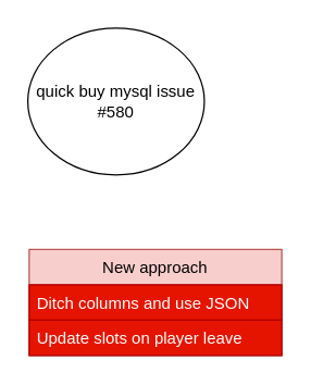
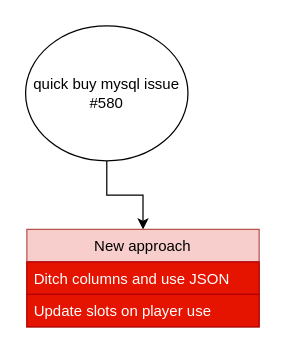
  <mxCell id="0" />
  <mxCell id="1" parent="0" />
+ <mxCell id="2" value="" style="edgeStyle=orthogonalEdgeStyle;rounded=0;orthogonalLoop=1;jettySize=auto;html=1;entryX=0.5;entryY=0;entryDx=0;entryDy=0;" edge="1" parent="1" source="3" target="4"><mxGeometry relative="1" as="geometry"><mxPoint x="110" y="216" as="targetPoint" /></mxGeometry></mxCell>
  <mxCell id="3" value="quick buy mysql issue&lt;br&gt;#580" style="ellipse;whiteSpace=wrap;html=1;" vertex="1" parent="1"><mxGeometry x="20" y="20" width="130" height="108" as="geometry" /></mxCell>
  <mxCell id="4" value="New approach" style="swimlane;fontStyle=0;childLayout=stackLayout;horizontal=1;startSize=26;horizontalStack=0;resizeParent=1;resizeParentMax=0;resizeLast=0;collapsible=1;marginBottom=0;fillColor=#f8cecc;strokeColor=#b85450;" vertex="1" parent="1"><mxGeometry x="21" y="183" width="186" height="78" as="geometry" /></mxCell>
  <mxCell id="5" value="Ditch columns and use JSON" style="text;strokeColor=#B20000;fillColor=#e51400;align=left;verticalAlign=top;spacingLeft=4;spacingRight=4;overflow=hidden;rotatable=0;points=[[0,0.5],[1,0.5]];portConstraint=eastwest;fontColor=#ffffff;" vertex="1" parent="4"><mxGeometry y="26" width="186" height="26" as="geometry" /></mxCell>
- <mxCell id="6" value="Update slots on player leave" style="text;strokeColor=#B20000;fillColor=#e51400;align=left;verticalAlign=top;spacingLeft=4;spacingRight=4;overflow=hidden;rotatable=0;points=[[0,0.5],[1,0.5]];portConstraint=eastwest;fontColor=#ffffff;" vertex="1" parent="4"><mxGeometry y="52" width="186" height="26" as="geometry" /></mxCell>
+ <mxCell id="6" value="Update slots on player use" style="text;strokeColor=#B20000;fillColor=#e51400;align=left;verticalAlign=top;spacingLeft=4;spacingRight=4;overflow=hidden;rotatable=0;points=[[0,0.5],[1,0.5]];portConstraint=eastwest;fontColor=#ffffff;" vertex="1" parent="4"><mxGeometry y="52" width="186" height="26" as="geometry" /></mxCell>
